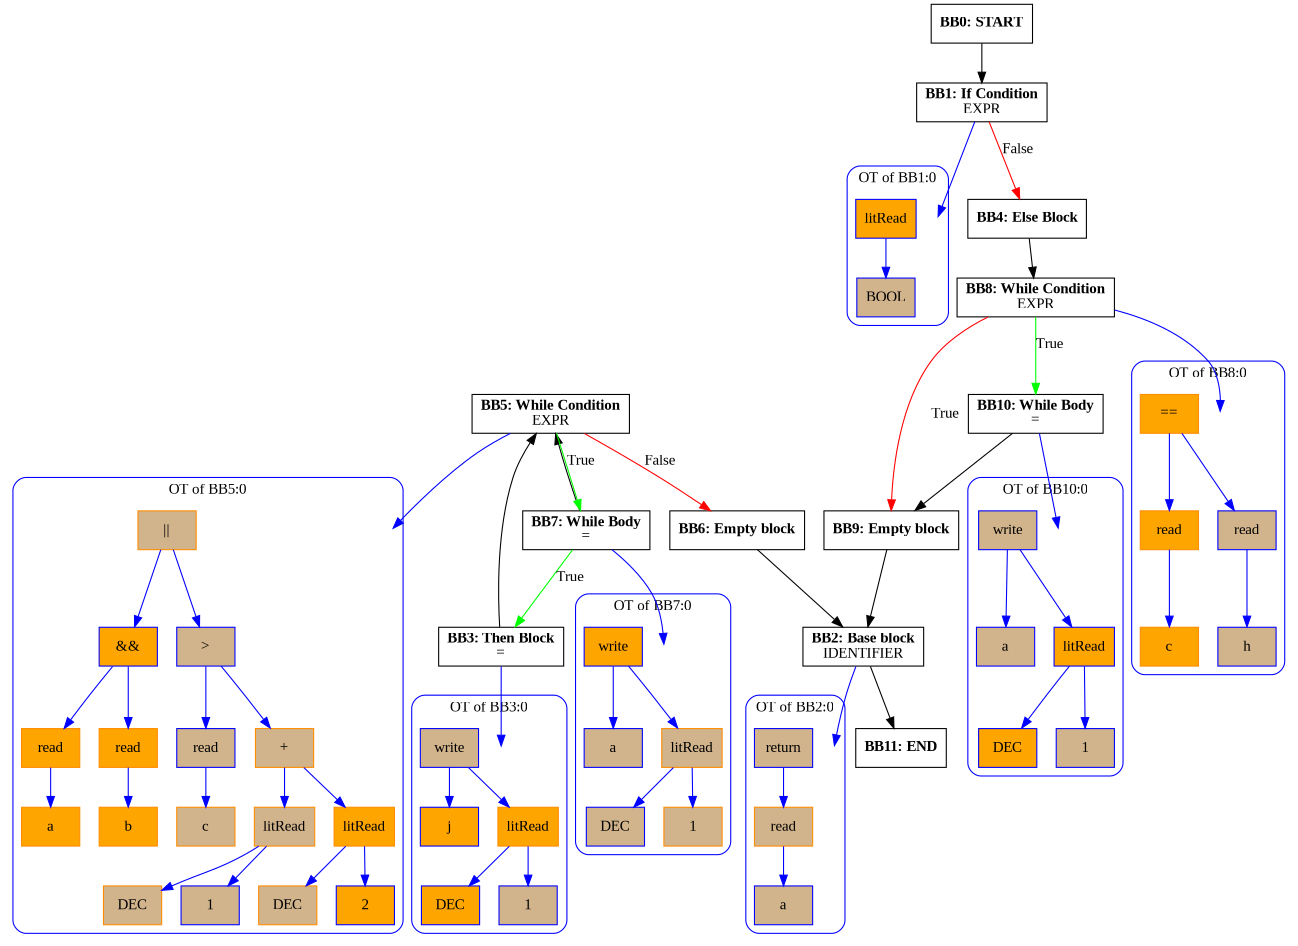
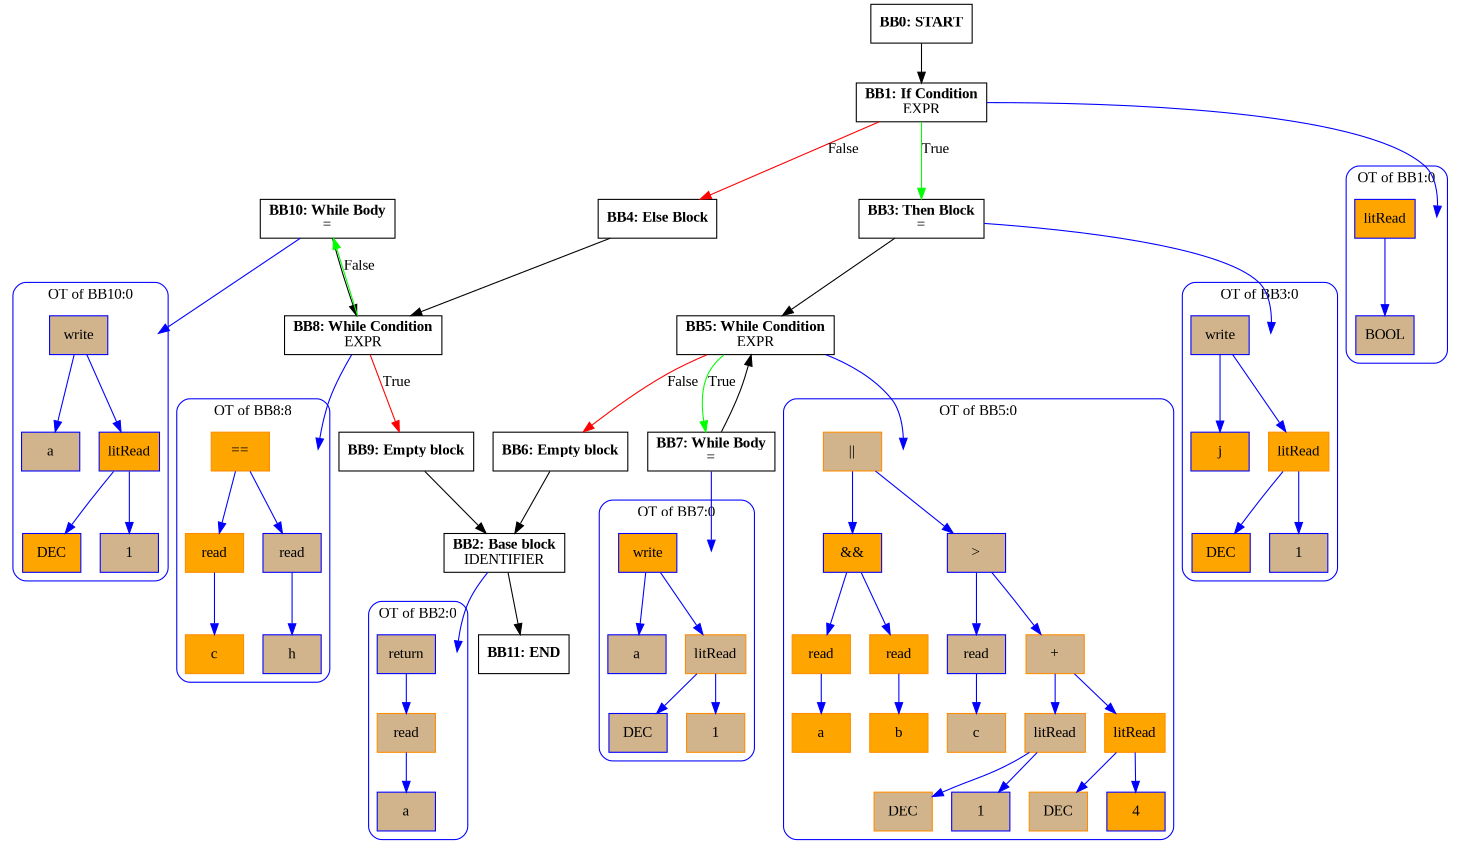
  digraph {
    compound=true
    fontname="Liberation Serif"
    splines=true
    node [fontname="Liberation Serif" shape=rectangle style=filled color=blue fillcolor=tan]
    edge [color=blue fontname="Liberation Serif"]
    entry0 [shape=point style=invis color="" fillcolor=""]
    n2 [label=write]
    n3 [label=a]
    n4 [fillcolor=orange label=litRead]
    n5 [fillcolor=orange label=DEC]
    n6 [label=1]
    entry1 [shape=point style=invis color="" fillcolor=""]
    n8 [color=darkorange fillcolor=orange label="=="]
    n9 [color=darkorange fillcolor=orange label=read]
    n10 [label=read]
    n11 [color=darkorange fillcolor=orange label=c]
    n12 [label=h]
    entry2 [shape=point style=invis color="" fillcolor=""]
    n14 [fillcolor=orange label=write]
    n15 [label=a]
    n16 [color=darkorange label=litRead]
    n17 [label=DEC]
    n18 [color=darkorange label=1]
    entry3 [shape=point style=invis color="" fillcolor=""]
    n20 [color=darkorange label="||"]
    n21 [fillcolor=orange label="&amp;&amp;"]
    n22 [label="&gt;"]
    n23 [color=darkorange fillcolor=orange label=read]
    n24 [color=darkorange fillcolor=orange label=read]
    n25 [color=darkorange fillcolor=orange label=a]
    n26 [color=darkorange fillcolor=orange label=b]
    n27 [label=read]
    n28 [color=darkorange label="+"]
    n29 [color=darkorange label=c]
    n30 [color=darkorange label=litRead]
    n31 [color=darkorange fillcolor=orange label=litRead]
    n32 [color=darkorange label=DEC]
    n33 [label=1]
    n34 [color=darkorange label=DEC]
-   n35 [fillcolor=orange label=2]
+   n35 [fillcolor=orange label=4]
    entry4 [shape=point style=invis color="" fillcolor=""]
    n37 [label=write]
    n38 [fillcolor=orange label=j]
    n39 [color=darkorange fillcolor=orange label=litRead]
    n40 [fillcolor=orange label=DEC]
    n41 [label=1]
    entry5 [shape=point style=invis color="" fillcolor=""]
    n43 [label=return]
    n44 [color=darkorange label=read]
    n45 [label=a]
    entry6 [shape=point style=invis color="" fillcolor=""]
    n47 [fillcolor=orange label=litRead]
    n48 [label=BOOL]
    n49 [label=<<B>BB11: END</B><BR ALIGN="CENTER"/>> style="" color="" fillcolor=""]
    n50 [label=<<B>BB10: While Body</B><BR ALIGN="CENTER"/>=<BR ALIGN="CENTER"/>> style="" color="" fillcolor=""]
    n51 [label=<<B>BB8: While Condition</B><BR ALIGN="CENTER"/>EXPR<BR ALIGN="CENTER"/>> style="" color="" fillcolor=""]
    n52 [label=<<B>BB9: Empty block</B><BR ALIGN="CENTER"/>> style="" color="" fillcolor=""]
    n53 [label=<<B>BB2: Base block</B><BR ALIGN="CENTER"/>IDENTIFIER<BR ALIGN="CENTER"/>> style="" color="" fillcolor=""]
    n54 [label=<<B>BB7: While Body</B><BR ALIGN="CENTER"/>=<BR ALIGN="CENTER"/>> style="" color="" fillcolor=""]
    n55 [label=<<B>BB5: While Condition</B><BR ALIGN="CENTER"/>EXPR<BR ALIGN="CENTER"/>> style="" color="" fillcolor=""]
    n56 [label=<<B>BB6: Empty block</B><BR ALIGN="CENTER"/>> style="" color="" fillcolor=""]
    n57 [label=<<B>BB4: Else Block</B><BR ALIGN="CENTER"/>> style="" color="" fillcolor=""]
    n58 [label=<<B>BB3: Then Block</B><BR ALIGN="CENTER"/>=<BR ALIGN="CENTER"/>> style="" color="" fillcolor=""]
    n59 [label=<<B>BB1: If Condition</B><BR ALIGN="CENTER"/>EXPR<BR ALIGN="CENTER"/>> style="" color="" fillcolor=""]
    n60 [label=<<B>BB0: START</B><BR ALIGN="CENTER"/>> style="" color="" fillcolor=""]
    subgraph cluster_1 {
      color=blue
      label="OT of BB10:0"
      style=rounded
      entry0
      n2
      n3
      n4
      n5
      n6
    }
    subgraph cluster_2 {
      color=blue
-     label="OT of BB8:0"
+     label="OT of BB8:8"
      style=rounded
      entry1
      n8
      n9
      n10
      n11
      n12
    }
    subgraph cluster_3 {
      color=blue
      label="OT of BB7:0"
      style=rounded
      entry2
      n14
      n15
      n16
      n17
      n18
    }
    subgraph cluster_4 {
      color=blue
      label="OT of BB5:0"
      style=rounded
      entry3
      n20
      n21
      n22
      n23
      n24
      n25
      n26
      n27
      n28
      n29
      n30
      n31
      n32
      n33
      n34
      n35
    }
    subgraph cluster_5 {
      color=blue
      label="OT of BB3:0"
      style=rounded
      entry4
      n37
      n38
      n39
      n40
      n41
    }
    subgraph cluster_6 {
      color=blue
      label="OT of BB2:0"
      style=rounded
      entry5
      n43
      n44
      n45
    }
    subgraph cluster_7 {
      color=blue
      label="OT of BB1:0"
      style=rounded
      entry6
      n47
      n48
    }
    n2 -> n3
    n2 -> n4
    n4 -> n5
    n4 -> n6
    n8 -> n9
    n8 -> n10
    n9 -> n11
    n10 -> n12
    n14 -> n15
    n14 -> n16
    n16 -> n17
    n16 -> n18
    n20 -> n21
    n20 -> n22
    n21 -> n23
    n21 -> n24
    n22 -> n27
    n22 -> n28
    n23 -> n25
    n24 -> n26
    n27 -> n29
    n28 -> n30
    n28 -> n31
    n30 -> n32
    n30 -> n33
    n31 -> n34
    n31 -> n35
    n37 -> n38
    n37 -> n39
    n39 -> n40
    n39 -> n41
    n43 -> n44
    n44 -> n45
    n47 -> n48
    n50 -> entry0
-   n50 -> n52 [color=""]
+   n50 -> n51 [color=""]
    n51 -> entry1
-   n51 -> n50 [color=green label=True]
+   n51 -> n50 [color=green label=False]
    n51 -> n52 [color=red label=True]
    n52 -> n53 [color=""]
    n53 -> entry5
    n53 -> n49 [color=""]
    n54 -> entry2
    n54 -> n55 [color=""]
    n55 -> entry3
    n55 -> n54 [color=green label=True]
    n55 -> n56 [color=red label=False]
    n56 -> n53 [color=""]
    n57 -> n51 [color=""]
    n58 -> entry4
    n58 -> n55 [color=""]
    n59 -> entry6
    n59 -> n57 [color=red label=False]
-   n54 -> n58 [color=green label=True]
+   n59 -> n58 [color=green label=True]
    n60 -> n59 [color=""]
  }
